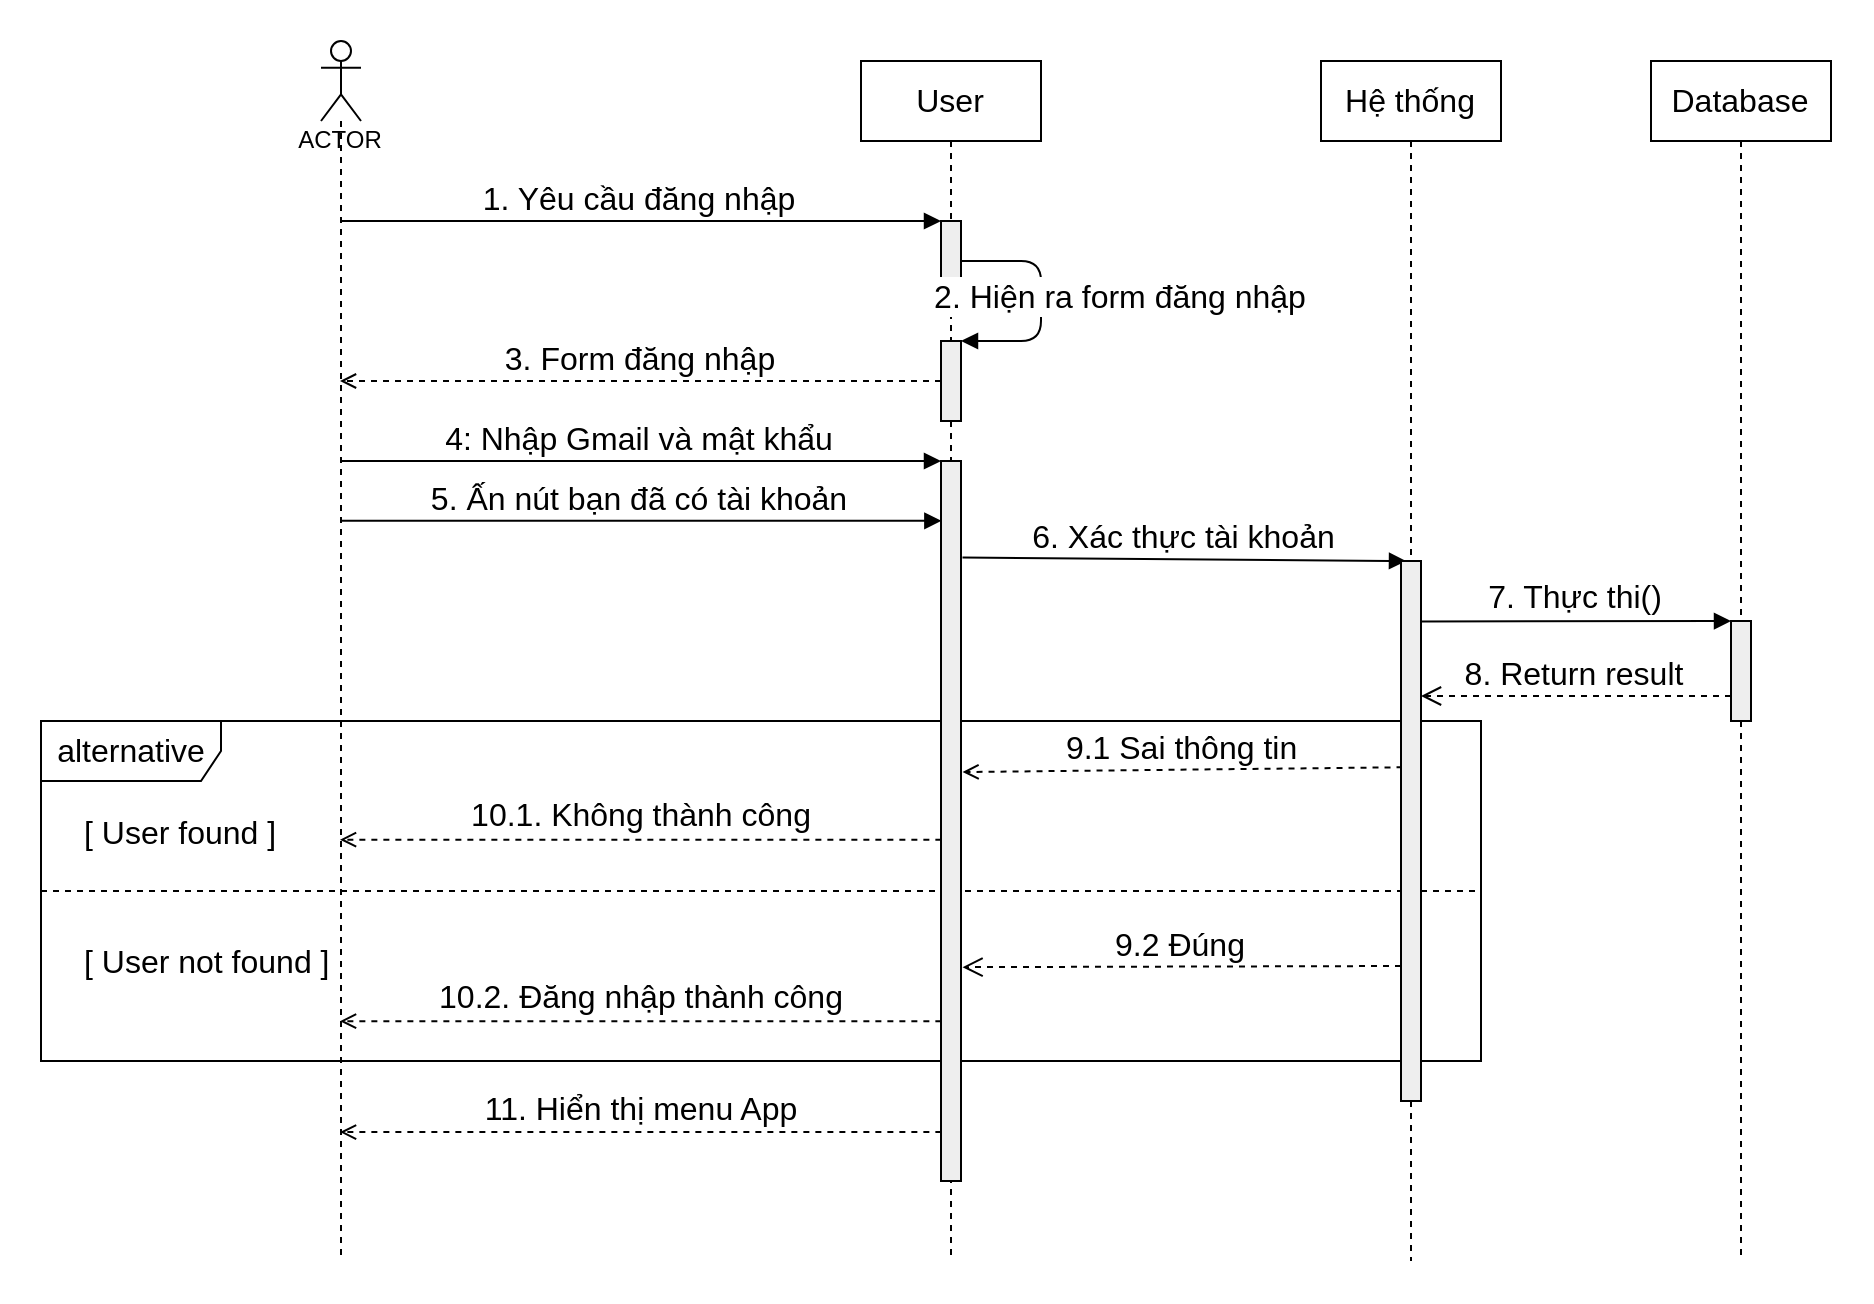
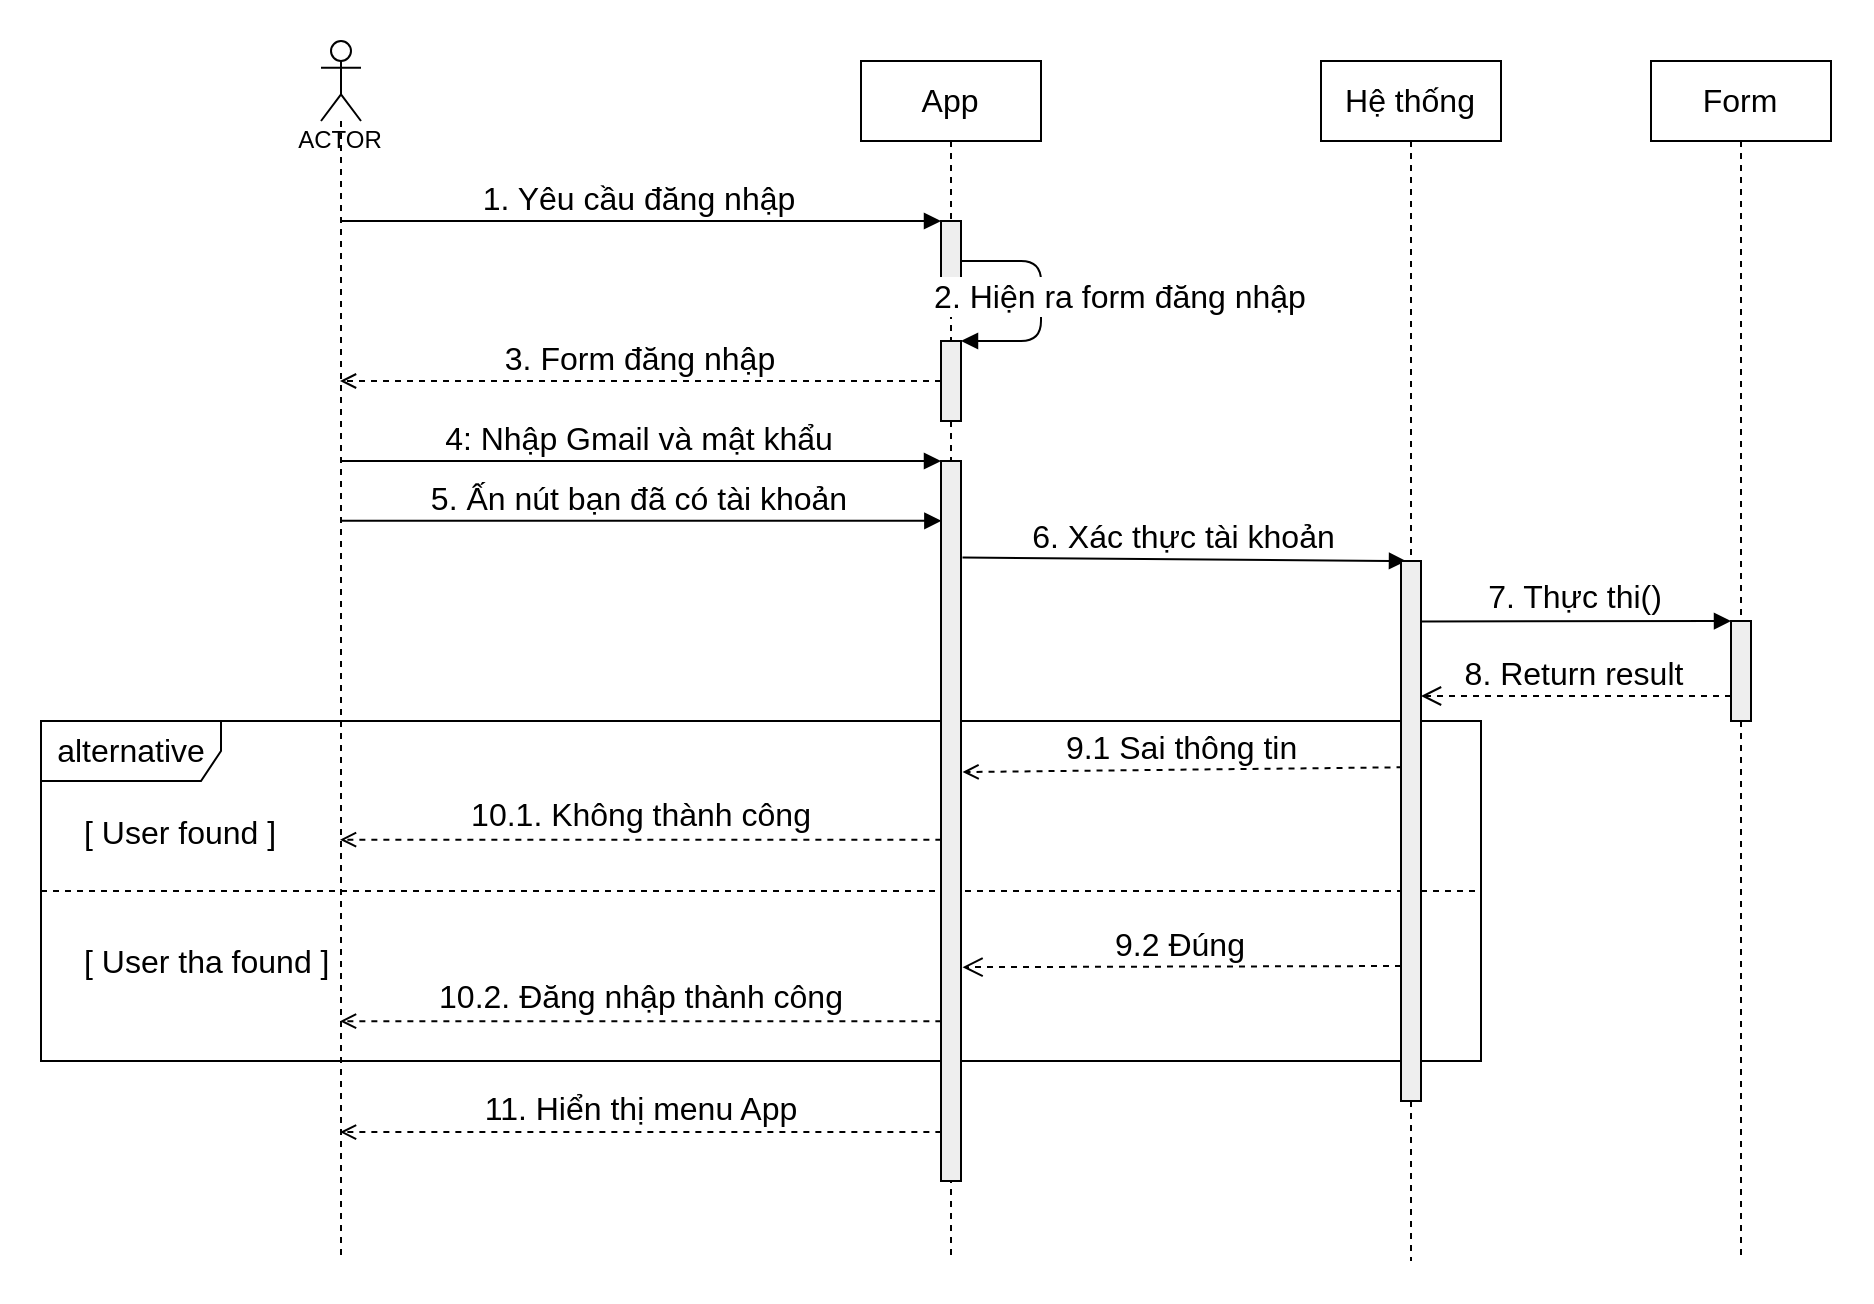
  <mxCell id="0" />
  <mxCell id="1" parent="0" />
  <mxCell id="2" value="alternative" style="shape=umlFrame;tabWidth=110;tabHeight=30;tabPosition=left;html=1;boundedLbl=1;labelInHeader=1;width=90;height=30;fontSize=16;" vertex="1" parent="1"><mxGeometry x="20" y="360" width="720" height="170" as="geometry" /></mxCell>
  <mxCell id="3" value="[ User found ]" style="text;fontSize=16;" vertex="1" parent="2"><mxGeometry width="100" height="20" relative="1" as="geometry"><mxPoint x="20" y="40" as="offset" /></mxGeometry></mxCell>
- <mxCell id="4" value="[ User not found ]" style="line;strokeWidth=1;dashed=1;labelPosition=center;verticalLabelPosition=bottom;align=left;verticalAlign=top;spacingLeft=20;spacingTop=15;fontSize=16;" vertex="1" parent="2"><mxGeometry y="80.529" width="720" height="8.947" as="geometry" /></mxCell>
+ <mxCell id="4" value="[ User tha found ]" style="line;strokeWidth=1;dashed=1;labelPosition=center;verticalLabelPosition=bottom;align=left;verticalAlign=top;spacingLeft=20;spacingTop=15;fontSize=16;" vertex="1" parent="2"><mxGeometry y="80.529" width="720" height="8.947" as="geometry" /></mxCell>
  <mxCell id="5" value="9.1 Sai thông tin" style="verticalAlign=bottom;endArrow=open;dashed=1;shadow=0;strokeWidth=1;fontSize=16;strokeColor=#000000;endFill=0;exitX=0.076;exitY=0.382;exitDx=0;exitDy=0;exitPerimeter=0;entryX=1.076;entryY=0.432;entryDx=0;entryDy=0;entryPerimeter=0;" edge="1" parent="1" source="19" target="32"><mxGeometry relative="1" as="geometry"><mxPoint x="490" y="375" as="targetPoint" /><mxPoint x="704" y="230" as="sourcePoint" /></mxGeometry></mxCell>
  <mxCell id="6" value="4: Nhập Gmail và mật khẩu" style="verticalAlign=bottom;endArrow=block;shadow=0;strokeWidth=1;fontSize=16;strokeColor=#000000;entryX=0;entryY=0;entryDx=0;entryDy=0;" edge="1" parent="1" source="11" target="32"><mxGeometry relative="1" as="geometry"><mxPoint x="185" y="140" as="sourcePoint" /><mxPoint x="460" y="250" as="targetPoint" /></mxGeometry></mxCell>
  <mxCell id="7" value="5. Ấn nút bạn đã có tài khoản" style="verticalAlign=bottom;endArrow=block;shadow=0;strokeWidth=1;fontSize=16;strokeColor=#000000;entryX=0.018;entryY=0.083;entryDx=0;entryDy=0;entryPerimeter=0;" edge="1" parent="1" source="11" target="32"><mxGeometry relative="1" as="geometry"><mxPoint x="179.5" y="140.1" as="sourcePoint" /><mxPoint x="460" y="270" as="targetPoint" /></mxGeometry></mxCell>
  <mxCell id="8" value="6. Xác thực tài khoản" style="verticalAlign=bottom;endArrow=block;shadow=0;strokeWidth=1;fontSize=16;strokeColor=#000000;entryX=0.25;entryY=0;entryDx=0;entryDy=0;exitX=1.076;exitY=0.134;exitDx=0;exitDy=0;exitPerimeter=0;" edge="1" parent="1" source="32" target="19"><mxGeometry relative="1" as="geometry"><mxPoint x="490" y="280" as="sourcePoint" /><mxPoint x="690" y="250" as="targetPoint" /></mxGeometry></mxCell>
  <mxCell id="9" value="10.2. Đăng nhập thành công" style="html=1;verticalAlign=bottom;labelBackgroundColor=none;endArrow=open;endFill=0;fontSize=16;strokeWidth=1;dashed=1;exitX=0.018;exitY=0.778;exitDx=0;exitDy=0;exitPerimeter=0;" edge="1" parent="1" source="32" target="11"><mxGeometry width="160" relative="1" as="geometry"><mxPoint x="460" y="430" as="sourcePoint" /><mxPoint x="245" y="280" as="targetPoint" /></mxGeometry></mxCell>
  <mxCell id="10" value="11. Hiển thị menu App" style="html=1;verticalAlign=bottom;labelBackgroundColor=none;endArrow=open;endFill=0;fontSize=16;strokeWidth=1;dashed=1;exitX=0.018;exitY=0.932;exitDx=0;exitDy=0;exitPerimeter=0;" edge="1" parent="1" source="32" target="11"><mxGeometry width="160" relative="1" as="geometry"><mxPoint x="460" y="560" as="sourcePoint" /><mxPoint x="190" y="340" as="targetPoint" /></mxGeometry></mxCell>
  <mxCell id="11" value="ACTOR" style="shape=umlLifeline;participant=umlActor;perimeter=lifelinePerimeter;whiteSpace=wrap;html=1;container=1;collapsible=0;recursiveResize=0;verticalAlign=top;spacingTop=36;outlineConnect=0;" vertex="1" parent="1"><mxGeometry x="160" y="20" width="20" height="610" as="geometry" /></mxCell>
  <mxCell id="12" value="9.2 Đúng" style="verticalAlign=bottom;endArrow=open;dashed=1;endSize=8;shadow=0;strokeWidth=1;fontSize=16;strokeColor=#000000;exitX=0;exitY=0.75;exitDx=0;exitDy=0;endFill=0;entryX=1.076;entryY=0.703;entryDx=0;entryDy=0;entryPerimeter=0;" edge="1" parent="1" source="19" target="32"><mxGeometry relative="1" as="geometry"><mxPoint x="490" y="391" as="targetPoint" /><mxPoint x="704.5" y="349.88" as="sourcePoint" /></mxGeometry></mxCell>
  <mxCell id="13" value="10.1. Không thành công" style="html=1;verticalAlign=bottom;labelBackgroundColor=none;endArrow=open;endFill=0;fontSize=16;strokeWidth=1;dashed=1;exitX=0.018;exitY=0.526;exitDx=0;exitDy=0;exitPerimeter=0;" edge="1" parent="1" source="32" target="11"><mxGeometry width="160" relative="1" as="geometry"><mxPoint x="460" y="350" as="sourcePoint" /><mxPoint x="189.5" y="279.8" as="targetPoint" /></mxGeometry></mxCell>
- <mxCell id="14" value="User" style="shape=rect;html=1;whiteSpace=wrap;align=center;fontSize=16;" vertex="1" parent="1"><mxGeometry x="430" y="30" width="90" height="40" as="geometry" /></mxCell>
+ <mxCell id="14" value="App" style="shape=rect;html=1;whiteSpace=wrap;align=center;fontSize=16;" vertex="1" parent="1"><mxGeometry x="430" y="30" width="90" height="40" as="geometry" /></mxCell>
  <mxCell id="15" value="" style="shape=rect;html=1;fontSize=16;fillColor=#EEEEEE;" vertex="1" parent="1"><mxGeometry x="470" y="110" width="10" height="40" as="geometry" /></mxCell>
  <mxCell id="16" value="" style="edgeStyle=none;html=1;dashed=1;endArrow=none;fontSize=16;strokeWidth=1;" edge="1" parent="1" source="14" target="15"><mxGeometry relative="1" as="geometry" /></mxCell>
  <mxCell id="17" value="" style="edgeStyle=none;html=1;dashed=1;endArrow=none;fontSize=16;strokeWidth=1;" edge="1" parent="1" source="15"><mxGeometry x="1" relative="1" as="geometry"><mxPoint x="475" y="630" as="targetPoint" /></mxGeometry></mxCell>
  <mxCell id="18" value="Hệ thống" style="shape=rect;html=1;whiteSpace=wrap;align=center;fontSize=16;" vertex="1" parent="1"><mxGeometry x="660" y="30" width="90" height="40" as="geometry" /></mxCell>
  <mxCell id="19" value="" style="shape=rect;html=1;fillColor=#eeeeee;fontSize=16;" vertex="1" parent="1"><mxGeometry x="700" y="280" width="10" height="270" as="geometry" /></mxCell>
  <mxCell id="20" value="" style="edgeStyle=none;html=1;dashed=1;endArrow=none;fontSize=16;strokeWidth=1;" edge="1" parent="1" source="18" target="19"><mxGeometry relative="1" as="geometry" /></mxCell>
  <mxCell id="21" value="" style="edgeStyle=none;html=1;dashed=1;endArrow=none;fontSize=16;strokeWidth=1;" edge="1" parent="1" source="19"><mxGeometry x="1" relative="1" as="geometry"><mxPoint x="705" y="630" as="targetPoint" /></mxGeometry></mxCell>
- <mxCell id="22" value="Database" style="shape=rect;html=1;whiteSpace=wrap;align=center;fontSize=16;" vertex="1" parent="1"><mxGeometry x="825" y="30" width="90" height="40" as="geometry" /></mxCell>
+ <mxCell id="22" value="Form" style="shape=rect;html=1;whiteSpace=wrap;align=center;fontSize=16;" vertex="1" parent="1"><mxGeometry x="825" y="30" width="90" height="40" as="geometry" /></mxCell>
  <mxCell id="23" value="" style="shape=rect;html=1;fillColor=#eeeeee;fontSize=16;" vertex="1" parent="1"><mxGeometry x="865" y="310" width="10" height="50" as="geometry" /></mxCell>
  <mxCell id="24" value="" style="edgeStyle=none;html=1;dashed=1;endArrow=none;fontSize=16;strokeWidth=1;" edge="1" parent="1" source="22" target="23"><mxGeometry relative="1" as="geometry" /></mxCell>
  <mxCell id="25" value="" style="edgeStyle=none;html=1;dashed=1;endArrow=none;fontSize=16;strokeWidth=1;" edge="1" parent="1" source="23"><mxGeometry x="1" relative="1" as="geometry"><mxPoint x="870" y="630" as="targetPoint" /></mxGeometry></mxCell>
  <mxCell id="26" value="7. Thực thi()" style="html=1;verticalAlign=bottom;labelBackgroundColor=none;endArrow=block;endFill=1;fontSize=16;strokeWidth=1;entryX=0;entryY=0;entryDx=0;entryDy=0;exitX=1.018;exitY=0.112;exitDx=0;exitDy=0;exitPerimeter=0;" edge="1" parent="1" source="19" target="23"><mxGeometry width="160" relative="1" as="geometry"><mxPoint x="711" y="230" as="sourcePoint" /><mxPoint x="860" y="230" as="targetPoint" /></mxGeometry></mxCell>
  <mxCell id="27" value="8. Return result" style="verticalAlign=bottom;endArrow=open;dashed=1;endSize=8;shadow=0;strokeWidth=1;fontSize=16;strokeColor=#000000;entryX=1;entryY=0.25;entryDx=0;entryDy=0;exitX=0;exitY=0.75;exitDx=0;exitDy=0;" edge="1" parent="1" source="23" target="19"><mxGeometry relative="1" as="geometry"><mxPoint x="705" y="300" as="targetPoint" /><mxPoint x="850" y="350" as="sourcePoint" /></mxGeometry></mxCell>
  <mxCell id="28" value="1. Yêu cầu đăng nhập" style="verticalAlign=bottom;endArrow=block;shadow=0;strokeWidth=1;fontSize=16;strokeColor=#000000;entryX=0;entryY=0;entryDx=0;entryDy=0;" edge="1" parent="1" source="11" target="15"><mxGeometry relative="1" as="geometry"><mxPoint x="189.324" y="170" as="sourcePoint" /><mxPoint x="460" y="128" as="targetPoint" /></mxGeometry></mxCell>
  <mxCell id="29" value="2. Hiện ra form đăng nhập" style="verticalAlign=bottom;endArrow=block;shadow=0;strokeWidth=1;fontSize=16;strokeColor=#000000;exitX=1;exitY=0.5;exitDx=0;exitDy=0;edgeStyle=orthogonalEdgeStyle;entryX=1;entryY=0;entryDx=0;entryDy=0;" edge="1" parent="1" source="15" target="30"><mxGeometry x="0.167" y="40" relative="1" as="geometry"><mxPoint x="510.004" y="140" as="sourcePoint" /><mxPoint x="510" y="140" as="targetPoint" /><Array as="points"><mxPoint x="520" y="130" /><mxPoint x="520" y="170" /></Array><mxPoint y="-1" as="offset" /></mxGeometry></mxCell>
  <mxCell id="30" value="" style="shape=rect;html=1;fontSize=16;fillColor=#EEEEEE;" vertex="1" parent="1"><mxGeometry x="470" y="170" width="10" height="40" as="geometry" /></mxCell>
  <mxCell id="31" value="3. Form đăng nhập" style="verticalAlign=bottom;endArrow=open;dashed=1;shadow=0;strokeWidth=1;fontSize=16;strokeColor=#000000;exitX=0;exitY=0.5;exitDx=0;exitDy=0;endFill=0;" edge="1" parent="1" source="30" target="11"><mxGeometry relative="1" as="geometry"><mxPoint x="250" y="189" as="targetPoint" /><mxPoint x="460" y="191" as="sourcePoint" /></mxGeometry></mxCell>
  <mxCell id="32" value="" style="shape=rect;html=1;fontSize=16;fillColor=#EEEEEE;" vertex="1" parent="1"><mxGeometry x="470" y="230" width="10" height="360" as="geometry" /></mxCell>
